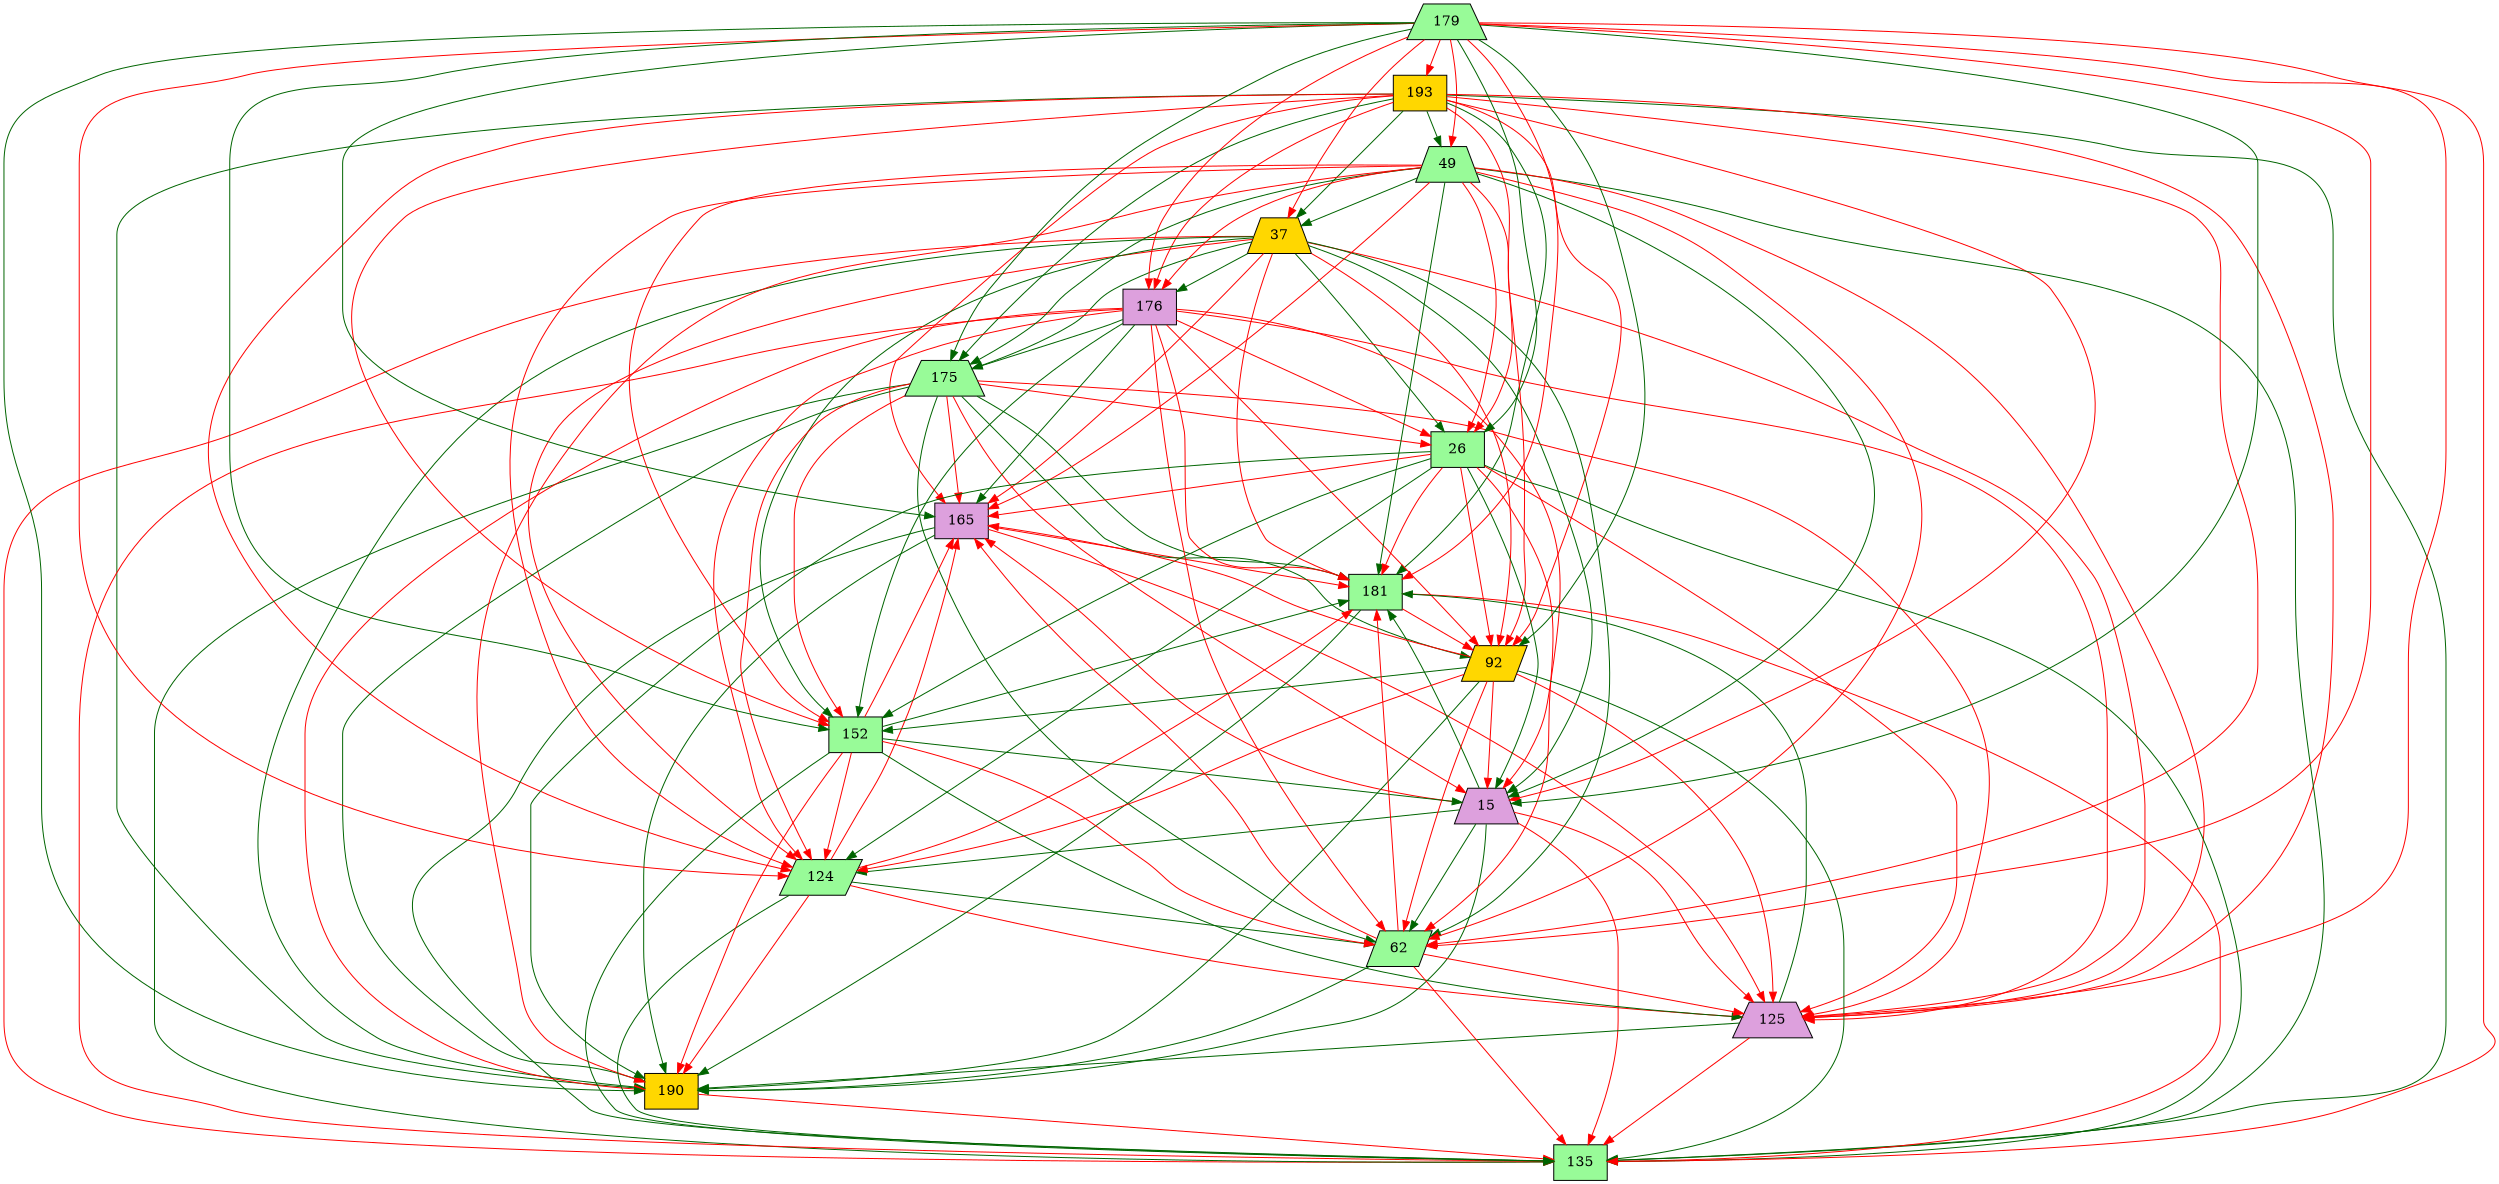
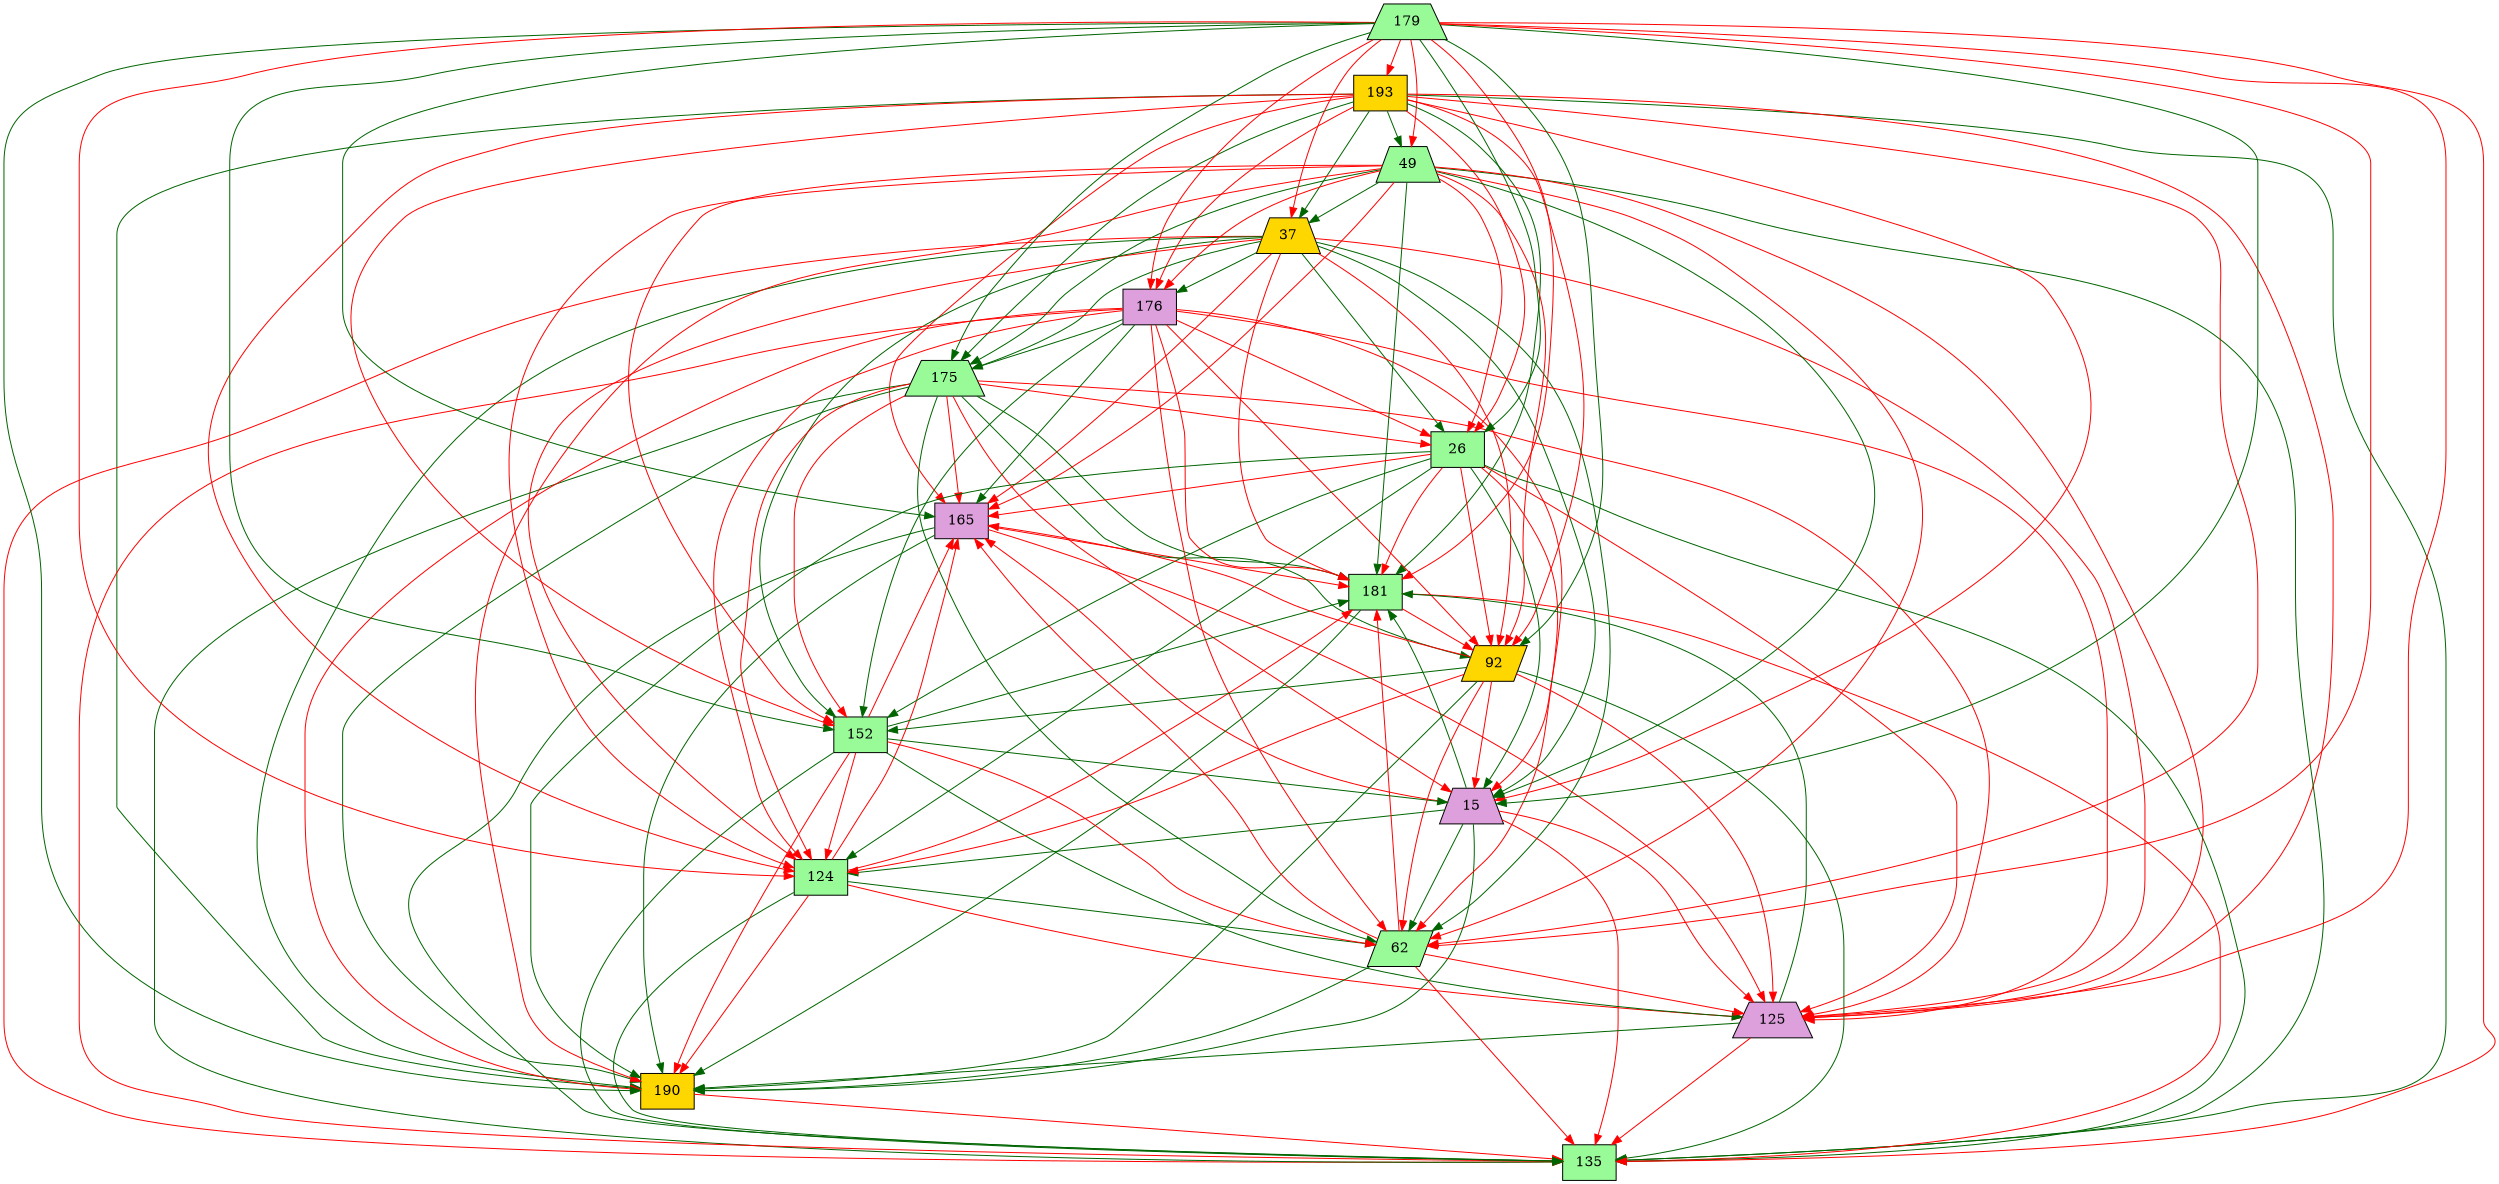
  strict digraph {
    node [fillcolor=palegreen shape=box style=filled]
    edge [color=red]
    193 [dimensions="[131, 76, 327]" fillcolor=gold]
    37 [dimensions="[153, 112, 459]" fillcolor=gold shape=trapezium]
    165 [dimensions="[461, 852, 727]" fillcolor=plum]
    135 [dimensions="[944, 969, 798]"]
    190 [dimensions="[931, 762, 792]" fillcolor=gold]
    175 [dimensions="[506, 167, 361]" shape=trapezium]
    176 [dimensions="[275, 166, 503]" fillcolor=plum]
    49 [dimensions="[395, 97, 136]" shape=trapezium]
    15 [dimensions="[403, 690, 586]" fillcolor=plum shape=trapezium]
-   124 [dimensions="[451, 599, 757]" shape=parallelogram]
+   124 [dimensions="[451, 599, 757]"]
    181 [dimensions="[771, 920, 680]"]
    152 [dimensions="[399, 551, 677]"]
    26 [dimensions="[508, 343, 494]"]
    92 [dimensions="[504, 516, 396]" fillcolor=gold shape=parallelogram]
    125 [dimensions="[892, 639, 739]" fillcolor=plum shape=trapezium]
    62 [dimensions="[458, 723, 798]" shape=parallelogram]
    179 [dimensions="[73, 211, 67]" shape=trapezium]
    193 -> 37 [color=darkgreen]
    193 -> 165
    193 -> 135 [color=darkgreen]
    193 -> 190 [color=darkgreen]
    193 -> 175 [color=darkgreen]
    193 -> 176
    193 -> 49 [color=darkgreen]
    193 -> 15
    193 -> 124
    193 -> 181 [color=darkgreen]
    193 -> 152
    193 -> 26
    193 -> 92
    193 -> 125
    193 -> 62
    37 -> 165
    37 -> 135
    37 -> 190 [color=darkgreen]
    37 -> 175 [color=darkgreen]
    37 -> 176 [color=darkgreen]
    37 -> 15 [color=darkgreen]
    37 -> 124
    37 -> 181
    37 -> 152 [color=darkgreen]
    37 -> 26 [color=darkgreen]
    37 -> 92
    37 -> 125
    37 -> 62 [color=darkgreen]
    165 -> 135 [color=darkgreen]
    165 -> 190 [color=darkgreen]
    165 -> 181
    165 -> 125
    190 -> 135
    175 -> 165
    175 -> 135 [color=darkgreen]
    175 -> 190 [color=darkgreen]
    175 -> 15
    175 -> 124
    175 -> 181 [color=darkgreen]
    175 -> 152
    175 -> 26
    175 -> 92 [color=darkgreen]
    175 -> 125
    175 -> 62 [color=darkgreen]
    176 -> 165 [color=darkgreen]
    176 -> 135
    176 -> 190
    176 -> 175 [color=darkgreen]
    176 -> 15
    176 -> 124
    176 -> 181
    176 -> 152 [color=darkgreen]
    176 -> 26
    176 -> 92
    176 -> 125
    176 -> 62
    49 -> 37 [color=darkgreen]
    49 -> 165
    49 -> 135 [color=darkgreen]
    49 -> 190
    49 -> 175 [color=darkgreen]
    49 -> 176
    49 -> 15 [color=darkgreen]
    49 -> 124
    49 -> 181 [color=darkgreen]
    49 -> 152
    49 -> 26
    49 -> 92
    49 -> 125
    49 -> 62
    15 -> 165
    15 -> 135
    15 -> 190 [color=darkgreen]
    15 -> 124 [color=darkgreen]
    15 -> 181 [color=darkgreen]
    15 -> 125
    15 -> 62 [color=darkgreen]
    124 -> 165
    124 -> 135 [color=darkgreen]
    124 -> 190
    124 -> 181
    124 -> 125
    124 -> 62 [color=darkgreen]
    181 -> 135
    181 -> 190 [color=darkgreen]
    181 -> 92
    152 -> 165
    152 -> 135 [color=darkgreen]
    152 -> 190
    152 -> 15 [color=darkgreen]
    152 -> 124
    152 -> 181 [color=darkgreen]
    152 -> 125 [color=darkgreen]
    152 -> 62
    26 -> 165
    26 -> 135 [color=darkgreen]
    26 -> 190 [color=darkgreen]
    26 -> 15 [color=darkgreen]
    26 -> 124 [color=darkgreen]
    26 -> 181
    26 -> 152 [color=darkgreen]
    26 -> 92
    26 -> 125
    26 -> 62
    92 -> 165
    92 -> 135 [color=darkgreen]
    92 -> 190 [color=darkgreen]
    92 -> 15
    92 -> 124
    92 -> 152 [color=darkgreen]
    92 -> 125
    92 -> 62
    125 -> 135
    125 -> 190 [color=darkgreen]
    125 -> 181 [color=darkgreen]
    62 -> 165
    62 -> 135
    62 -> 190 [color=darkgreen]
    62 -> 181
    62 -> 125
    179 -> 193
    179 -> 37
    179 -> 165 [color=darkgreen]
    179 -> 135
    179 -> 190 [color=darkgreen]
    179 -> 175 [color=darkgreen]
    179 -> 176
    179 -> 49
    179 -> 15 [color=darkgreen]
    179 -> 124
    179 -> 181
    179 -> 152 [color=darkgreen]
    179 -> 26 [color=darkgreen]
    179 -> 92 [color=darkgreen]
    179 -> 125
    179 -> 62
  }
